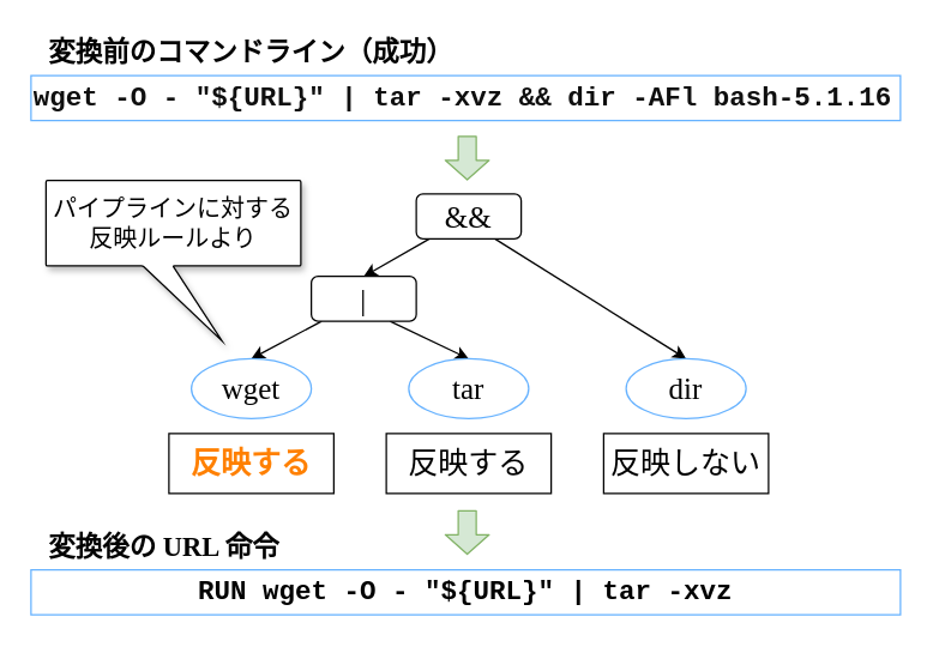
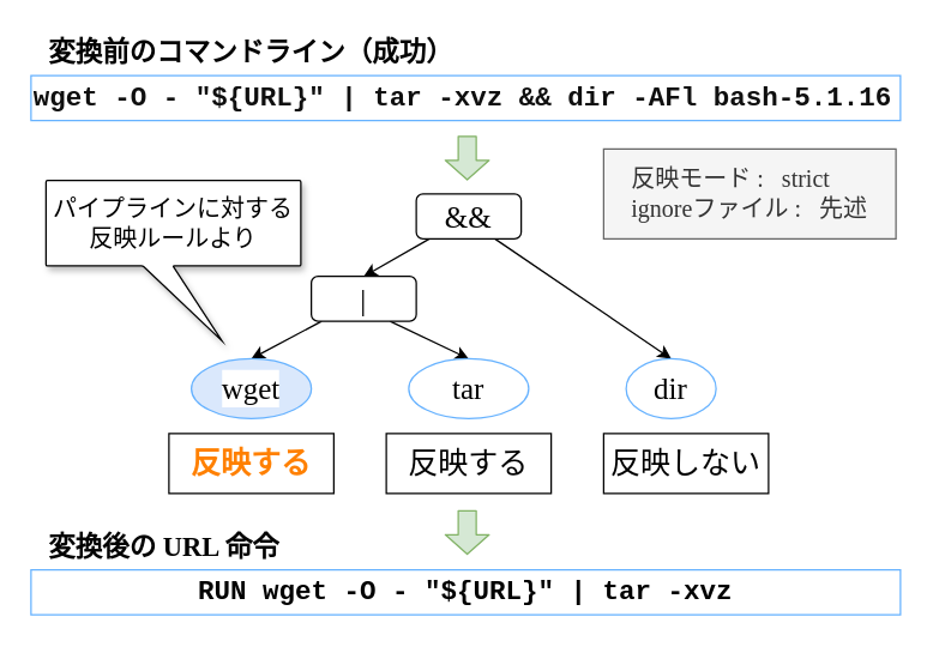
  <mxCell id="0" />
  <mxCell id="1" parent="0" />
  <mxCell id="2" style="edgeStyle=none;html=1;entryX=0.5;entryY=0;entryDx=0;entryDy=0;fontSize=18;fontColor=#000000;fontFamily=Noto Sans JP;fontSource=https%3A%2F%2Ffonts.googleapis.com%2Fcss%3Ffamily%3DNoto%2BSans%2BJP;" parent="1" source="4" target="7" edge="1"><mxGeometry relative="1" as="geometry" /></mxCell>
  <mxCell id="3" style="edgeStyle=none;html=1;exitX=0.75;exitY=1;exitDx=0;exitDy=0;entryX=0.5;entryY=0;entryDx=0;entryDy=0;fontSize=18;fontColor=#000000;fontFamily=Noto Sans JP;fontSource=https%3A%2F%2Ffonts.googleapis.com%2Fcss%3Ffamily%3DNoto%2BSans%2BJP;" parent="1" source="4" target="10" edge="1"><mxGeometry relative="1" as="geometry" /></mxCell>
  <mxCell id="4" value="&lt;font size=&quot;1&quot;&gt;&lt;span style=&quot;font-size: 20px&quot;&gt;&amp;amp;&amp;amp;&lt;/span&gt;&lt;/font&gt;" style="rounded=1;whiteSpace=wrap;html=1;shadow=0;glass=0;labelBackgroundColor=#FFFFFF;sketch=0;fontSize=15;fontColor=#000000;strokeColor=#000000;fontFamily=Noto Sans JP;fontSource=https%3A%2F%2Ffonts.googleapis.com%2Fcss%3Ffamily%3DNoto%2BSans%2BJP;" parent="1" vertex="1"><mxGeometry x="277" y="129" width="70" height="30" as="geometry" /></mxCell>
  <mxCell id="5" style="edgeStyle=none;html=1;entryX=0.5;entryY=0;entryDx=0;entryDy=0;fontSize=18;fontColor=#000000;fontFamily=Noto Sans JP;fontSource=https%3A%2F%2Ffonts.googleapis.com%2Fcss%3Ffamily%3DNoto%2BSans%2BJP;" parent="1" source="7" target="8" edge="1"><mxGeometry relative="1" as="geometry" /></mxCell>
  <mxCell id="6" style="edgeStyle=none;html=1;exitX=0.75;exitY=1;exitDx=0;exitDy=0;entryX=0.5;entryY=0;entryDx=0;entryDy=0;fontSize=18;fontColor=#000000;fontFamily=Noto Sans JP;fontSource=https%3A%2F%2Ffonts.googleapis.com%2Fcss%3Ffamily%3DNoto%2BSans%2BJP;" parent="1" source="7" target="9" edge="1"><mxGeometry relative="1" as="geometry" /></mxCell>
  <mxCell id="7" value="&lt;font style=&quot;font-size: 20px&quot;&gt;|&lt;/font&gt;" style="rounded=1;whiteSpace=wrap;html=1;shadow=0;glass=0;labelBackgroundColor=#FFFFFF;sketch=0;fontSize=15;fontColor=#000000;strokeColor=#000000;fontFamily=Noto Sans JP;fontSource=https%3A%2F%2Ffonts.googleapis.com%2Fcss%3Ffamily%3DNoto%2BSans%2BJP;" parent="1" vertex="1"><mxGeometry x="207" y="184" width="70" height="30" as="geometry" /></mxCell>
- <mxCell id="8" value="&lt;font style=&quot;font-size: 20px&quot;&gt;wget&lt;/font&gt;" style="ellipse;whiteSpace=wrap;html=1;rounded=0;shadow=0;glass=0;labelBackgroundColor=#FFFFFF;sketch=0;fontSize=18;fontColor=#000000;strokeColor=#66B2FF;fontFamily=Noto Sans JP;fontSource=https%3A%2F%2Ffonts.googleapis.com%2Fcss%3Ffamily%3DNoto%2BSans%2BJP;" parent="1" vertex="1"><mxGeometry x="127" y="239" width="80" height="40" as="geometry" /></mxCell>
+ <mxCell id="8" value="&lt;font style=&quot;font-size: 20px&quot;&gt;wget&lt;/font&gt;" style="ellipse;whiteSpace=wrap;html=1;rounded=0;shadow=0;glass=0;labelBackgroundColor=#FFFFFF;sketch=0;fontSize=18;fontColor=#000000;strokeColor=#66B2FF;fontFamily=Noto Sans JP;fontSource=https%3A%2F%2Ffonts.googleapis.com%2Fcss%3Ffamily%3DNoto%2BSans%2BJP;fillColor=#dae8fc;" parent="1" vertex="1"><mxGeometry x="127" y="239" width="80" height="40" as="geometry" /></mxCell>
  <mxCell id="9" value="&lt;font style=&quot;font-size: 20px&quot;&gt;tar&lt;/font&gt;" style="ellipse;whiteSpace=wrap;html=1;rounded=0;shadow=0;glass=0;labelBackgroundColor=#FFFFFF;sketch=0;fontSize=18;fontColor=#000000;strokeColor=#66B2FF;fontFamily=Noto Sans JP;fontSource=https%3A%2F%2Ffonts.googleapis.com%2Fcss%3Ffamily%3DNoto%2BSans%2BJP;" parent="1" vertex="1"><mxGeometry x="272" y="239" width="80" height="40" as="geometry" /></mxCell>
- <mxCell id="10" value="&lt;font style=&quot;font-size: 20px&quot;&gt;dir&lt;/font&gt;" style="ellipse;whiteSpace=wrap;html=1;rounded=0;shadow=0;glass=0;labelBackgroundColor=#FFFFFF;sketch=0;fontSize=18;fontColor=#000000;strokeColor=#66B2FF;fontFamily=Noto Sans JP;fontSource=https%3A%2F%2Ffonts.googleapis.com%2Fcss%3Ffamily%3DNoto%2BSans%2BJP;" parent="1" vertex="1"><mxGeometry x="417" y="239" width="80" height="40" as="geometry" /></mxCell>
+ <mxCell id="10" value="&lt;font style=&quot;font-size: 20px&quot;&gt;dir&lt;/font&gt;" style="ellipse;whiteSpace=wrap;html=1;rounded=0;shadow=0;glass=0;labelBackgroundColor=#FFFFFF;sketch=0;fontSize=18;fontColor=#000000;strokeColor=#66B2FF;fontFamily=Noto Sans JP;fontSource=https%3A%2F%2Ffonts.googleapis.com%2Fcss%3Ffamily%3DNoto%2BSans%2BJP;" parent="1" vertex="1"><mxGeometry x="417" y="239" width="60" height="40" as="geometry" /></mxCell>
  <mxCell id="11" value="&lt;font style=&quot;font-size: 20px&quot;&gt;反映しない&lt;/font&gt;" style="text;html=1;strokeColor=default;fillColor=none;align=center;verticalAlign=middle;whiteSpace=wrap;rounded=0;shadow=0;glass=0;labelBackgroundColor=#FFFFFF;sketch=0;fontSize=18;fontColor=#000000;fontFamily=Noto Sans JP;fontSource=https%3A%2F%2Ffonts.googleapis.com%2Fcss%3Ffamily%3DNoto%2BSans%2BJP;" parent="1" vertex="1"><mxGeometry x="402" y="289" width="110" height="40" as="geometry" /></mxCell>
  <mxCell id="12" value="&lt;font color=&quot;#000000&quot; style=&quot;font-size: 16px&quot;&gt;パイプラインに対する反映ルールより&lt;/font&gt;" style="shape=callout;whiteSpace=wrap;html=1;perimeter=calloutPerimeter;rounded=1;shadow=1;glass=0;labelBackgroundColor=#FFFFFF;sketch=0;fontSize=12;fontColor=#FF0000;strokeColor=#000000;size=50;position=0.38;position2=0.69;base=20;arcSize=2;fontFamily=Noto Sans JP;fontSource=https%3A%2F%2Ffonts.googleapis.com%2Fcss%3Ffamily%3DNoto%2BSans%2BJP;" parent="1" vertex="1"><mxGeometry x="30" y="120" width="170" height="107" as="geometry" /></mxCell>
  <mxCell id="13" value="" style="shape=flexArrow;endArrow=classic;html=1;fontSize=15;fontColor=#000000;width=12;endSize=4;fillColor=#d5e8d4;strokeColor=#82b366;endWidth=16.25;startSize=6;fontFamily=Noto Sans JP;fontSource=https%3A%2F%2Ffonts.googleapis.com%2Fcss%3Ffamily%3DNoto%2BSans%2BJP;" parent="1" edge="1"><mxGeometry width="50" height="50" relative="1" as="geometry"><mxPoint x="311" y="340" as="sourcePoint" /><mxPoint x="311" y="370" as="targetPoint" /></mxGeometry></mxCell>
  <mxCell id="14" value="&lt;font style=&quot;font-size: 20px&quot;&gt;反映する&lt;/font&gt;" style="text;html=1;strokeColor=default;fillColor=none;align=center;verticalAlign=middle;whiteSpace=wrap;rounded=0;shadow=0;glass=0;labelBackgroundColor=#FFFFFF;sketch=0;fontSize=18;fontColor=#000000;fontFamily=Noto Sans JP;fontSource=https%3A%2F%2Ffonts.googleapis.com%2Fcss%3Ffamily%3DNoto%2BSans%2BJP;" parent="1" vertex="1"><mxGeometry x="257" y="289" width="110" height="40" as="geometry" /></mxCell>
  <mxCell id="15" value="&lt;font color=&quot;#ff8000&quot; style=&quot;font-size: 20px&quot;&gt;&lt;b style=&quot;&quot;&gt;反映する&lt;/b&gt;&lt;/font&gt;" style="text;html=1;strokeColor=default;fillColor=none;align=center;verticalAlign=middle;whiteSpace=wrap;rounded=0;shadow=0;glass=0;labelBackgroundColor=#FFFFFF;sketch=0;fontSize=18;fontColor=#000000;fontFamily=Noto Sans JP;fontSource=https%3A%2F%2Ffonts.googleapis.com%2Fcss%3Ffamily%3DNoto%2BSans%2BJP;" parent="1" vertex="1"><mxGeometry x="112" y="289" width="110" height="40" as="geometry" /></mxCell>
  <mxCell id="16" value="" style="shape=flexArrow;endArrow=classic;html=1;fontSize=15;fontColor=#000000;width=12;endSize=4;fillColor=#d5e8d4;strokeColor=#82b366;endWidth=16.25;startSize=6;fontFamily=Noto Sans JP;fontSource=https%3A%2F%2Ffonts.googleapis.com%2Fcss%3Ffamily%3DNoto%2BSans%2BJP;" parent="1" edge="1"><mxGeometry width="50" height="50" relative="1" as="geometry"><mxPoint x="311" y="90" as="sourcePoint" /><mxPoint x="311" y="120" as="targetPoint" /></mxGeometry></mxCell>
  <mxCell id="17" value="&lt;font size=&quot;1&quot; style=&quot;&quot;&gt;&lt;b style=&quot;font-size: 18px;&quot;&gt;変換前のコマンドライン（成功）&lt;/b&gt;&lt;/font&gt;" style="text;html=1;strokeColor=none;fillColor=none;align=left;verticalAlign=middle;whiteSpace=wrap;rounded=0;fontSize=18;fontColor=#030303;fontFamily=Noto Sans JP;fontSource=https%3A%2F%2Ffonts.googleapis.com%2Fcss%3Ffamily%3DNoto%2BSans%2BJP;" parent="1" vertex="1"><mxGeometry x="30" width="280" height="30" as="geometry" y="20" /></mxCell>
  <mxCell id="18" value="&lt;div style=&quot;font-family: Menlo, Monaco, &amp;quot;Courier New&amp;quot;, monospace; line-height: 18px;&quot;&gt;&lt;font color=&quot;#0f0f0f&quot; style=&quot;font-size: 18px;&quot;&gt;&lt;b style=&quot;background-color: rgb(255, 255, 255);&quot;&gt;wget -O - &quot;${URL}&quot; | tar -xvz &amp;amp;&amp;amp; dir -AFl bash-5.1.16&lt;/b&gt;&lt;/font&gt;&lt;/div&gt;" style="text;html=1;strokeColor=#66B2FF;fillColor=none;align=left;verticalAlign=middle;whiteSpace=wrap;rounded=0;fontSize=16;fontColor=#030303;fontFamily=Noto Sans JP;fontSource=https%3A%2F%2Ffonts.googleapis.com%2Fcss%3Ffamily%3DNoto%2BSans%2BJP;" parent="1" vertex="1"><mxGeometry y="50" width="580" height="30" as="geometry" x="20" /></mxCell>
  <mxCell id="19" value="&lt;b&gt;変換後の URL 命令&lt;/b&gt;" style="text;html=1;strokeColor=none;fillColor=none;align=left;verticalAlign=middle;whiteSpace=wrap;rounded=0;fontSize=18;fontColor=#030303;fontFamily=Noto Sans JP;fontSource=https%3A%2F%2Ffonts.googleapis.com%2Fcss%3Ffamily%3DNoto%2BSans%2BJP;" parent="1" vertex="1"><mxGeometry x="30" y="350" width="160" height="30" as="geometry" /></mxCell>
  <mxCell id="20" value="&lt;div style=&quot;font-family: Menlo, Monaco, &amp;quot;Courier New&amp;quot;, monospace; line-height: 18px;&quot;&gt;&lt;div style=&quot;line-height: 18px;&quot;&gt;&lt;font color=&quot;#000000&quot; style=&quot;font-size: 18px;&quot;&gt;&lt;b style=&quot;&quot;&gt;RUN wget -O - &quot;${URL}&quot; | tar -xvz&lt;/b&gt;&lt;/font&gt;&lt;/div&gt;&lt;/div&gt;" style="text;html=1;strokeColor=#66B2FF;fillColor=none;align=center;verticalAlign=middle;whiteSpace=wrap;rounded=0;fontSize=16;fontColor=#030303;fontFamily=Noto Sans JP;fontSource=https%3A%2F%2Ffonts.googleapis.com%2Fcss%3Ffamily%3DNoto%2BSans%2BJP;" parent="1" vertex="1"><mxGeometry y="380" width="580" height="30" as="geometry" x="20" /></mxCell>
+ <mxCell id="21" value="&lt;div style=&quot;text-align: left; font-size: 16px;&quot;&gt;&lt;span style=&quot;background-color: initial;&quot;&gt;&lt;font style=&quot;font-size: 16px;&quot;&gt;反映モード :&amp;nbsp; &amp;nbsp;strict&lt;/font&gt;&lt;/span&gt;&lt;/div&gt;&lt;div style=&quot;text-align: left; font-size: 16px;&quot;&gt;&lt;span style=&quot;background-color: initial;&quot;&gt;&lt;font style=&quot;font-size: 16px;&quot;&gt;ignoreファイル :&amp;nbsp; &amp;nbsp;先述&lt;/font&gt;&lt;/span&gt;&lt;/div&gt;" style="text;html=1;strokeColor=#666666;fillColor=#f5f5f5;align=center;verticalAlign=middle;whiteSpace=wrap;rounded=0;fontFamily=Noto Sans JP;fontSource=https%3A%2F%2Ffonts.googleapis.com%2Fcss%3Ffamily%3DNoto%2BSans%2BJP;fontColor=#333333;" parent="1" vertex="1"><mxGeometry x="402" y="99" width="195" height="60" as="geometry" /></mxCell>
